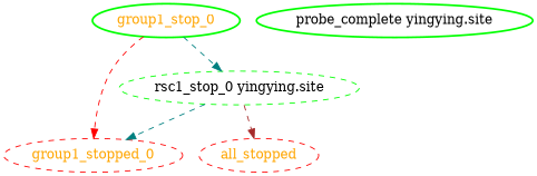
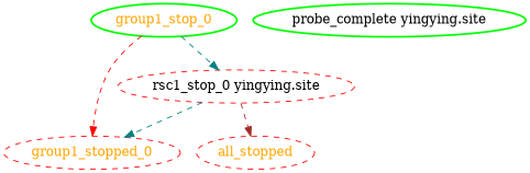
  digraph {
    node [color=red fontcolor=orange style=dashed]
    edge [style=dashed color=teal]
    all_stopped
    group1_stop_0 [color=green style=bold]
    group1_stopped_0
-   "rsc1_stop_0 yingying.site" [color=green fontcolor=black]
+   "rsc1_stop_0 yingying.site" [fontcolor=black]
    "probe_complete yingying.site" [color=green fontcolor=black style=bold]
    group1_stop_0 -> group1_stopped_0 [color=red]
    group1_stop_0 -> "rsc1_stop_0 yingying.site"
    "rsc1_stop_0 yingying.site" -> all_stopped [color=brown]
    "rsc1_stop_0 yingying.site" -> group1_stopped_0
  }
